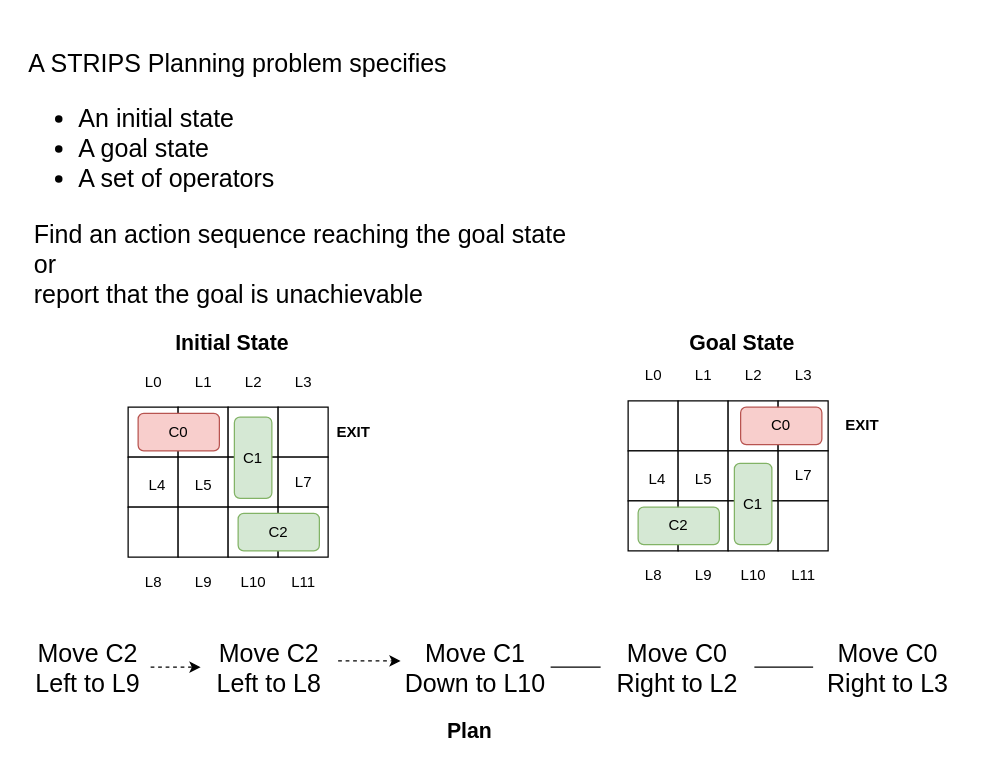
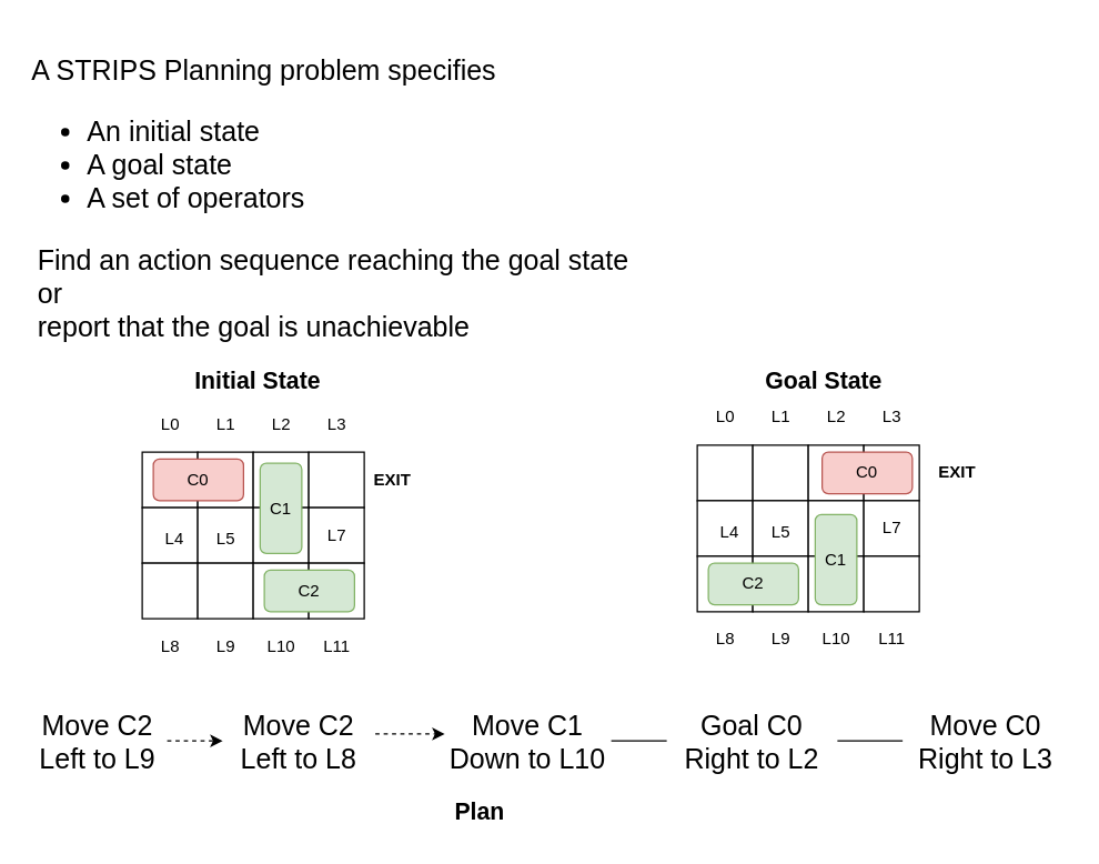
  <mxCell id="0" />
  <mxCell id="1" parent="0" />
  <mxCell id="2" value="" style="group" vertex="1" connectable="0" parent="1"><mxGeometry x="20" y="20" width="730" height="200" as="geometry" /></mxCell>
  <mxCell id="3" value="&lt;div style=&quot;font-size: 20px&quot;&gt;A STRIPS Planning problem specifies &lt;br style=&quot;font-size: 20px&quot;&gt;&lt;/div&gt;&lt;div style=&quot;font-size: 20px&quot;&gt;&lt;ul style=&quot;font-size: 20px&quot;&gt;&lt;li style=&quot;font-size: 20px&quot;&gt;&lt;div style=&quot;font-size: 20px&quot; align=&quot;left&quot;&gt;An initial state&lt;/div&gt;&lt;/li&gt;&lt;li style=&quot;font-size: 20px&quot;&gt;&lt;div style=&quot;font-size: 20px&quot; align=&quot;left&quot;&gt;A goal state&lt;/div&gt;&lt;/li&gt;&lt;li style=&quot;font-size: 20px&quot;&gt;&lt;div align=&quot;left&quot;&gt;A set of operators&lt;/div&gt;&lt;/li&gt;&lt;/ul&gt;&lt;/div&gt;" style="text;html=1;strokeColor=none;fillColor=none;align=center;verticalAlign=middle;whiteSpace=wrap;rounded=0;fontSize=20;" vertex="1" parent="2"><mxGeometry width="340" height="170" as="geometry" /></mxCell>
  <mxCell id="4" value="&lt;div&gt;Find an action sequence reaching the goal state &lt;br&gt;&lt;/div&gt;&lt;div&gt;or &lt;br&gt;&lt;/div&gt;&lt;div&gt;report that the goal is unachievable&lt;/div&gt;" style="text;html=1;strokeColor=none;fillColor=none;align=left;verticalAlign=middle;whiteSpace=wrap;rounded=0;fontSize=20;" vertex="1" parent="2"><mxGeometry x="5" y="180" width="725" height="20" as="geometry" /></mxCell>
  <mxCell id="5" value="" style="group" vertex="1" connectable="0" parent="1"><mxGeometry x="102" y="260" width="607" height="215" as="geometry" /></mxCell>
  <mxCell id="6" value="" style="group" vertex="1" connectable="0" parent="5"><mxGeometry width="200" height="215" as="geometry" /></mxCell>
  <mxCell id="7" value="" style="group" vertex="1" connectable="0" parent="6"><mxGeometry y="35" width="200" height="180" as="geometry" /></mxCell>
  <mxCell id="8" value="" style="whiteSpace=wrap;html=1;aspect=fixed;" vertex="1" parent="7"><mxGeometry y="30" width="40" height="40" as="geometry" /></mxCell>
  <mxCell id="9" value="" style="whiteSpace=wrap;html=1;aspect=fixed;" vertex="1" parent="7"><mxGeometry x="40" y="30" width="40" height="40" as="geometry" /></mxCell>
  <mxCell id="10" value="" style="whiteSpace=wrap;html=1;aspect=fixed;" vertex="1" parent="7"><mxGeometry x="80" y="30" width="40" height="40" as="geometry" /></mxCell>
  <mxCell id="11" value="" style="whiteSpace=wrap;html=1;aspect=fixed;" vertex="1" parent="7"><mxGeometry x="120" y="30" width="40" height="40" as="geometry" /></mxCell>
  <mxCell id="12" value="" style="whiteSpace=wrap;html=1;aspect=fixed;" vertex="1" parent="7"><mxGeometry y="70" width="40" height="40" as="geometry" /></mxCell>
  <mxCell id="13" value="" style="whiteSpace=wrap;html=1;aspect=fixed;" vertex="1" parent="7"><mxGeometry x="40" y="70" width="40" height="40" as="geometry" /></mxCell>
  <mxCell id="14" value="" style="whiteSpace=wrap;html=1;aspect=fixed;" vertex="1" parent="7"><mxGeometry x="80" y="70" width="40" height="40" as="geometry" /></mxCell>
  <mxCell id="15" value="" style="whiteSpace=wrap;html=1;aspect=fixed;" vertex="1" parent="7"><mxGeometry x="120" y="70" width="40" height="40" as="geometry" /></mxCell>
  <mxCell id="16" value="" style="whiteSpace=wrap;html=1;aspect=fixed;" vertex="1" parent="7"><mxGeometry y="110" width="40" height="40" as="geometry" /></mxCell>
  <mxCell id="17" value="" style="whiteSpace=wrap;html=1;aspect=fixed;" vertex="1" parent="7"><mxGeometry x="40" y="110" width="40" height="40" as="geometry" /></mxCell>
  <mxCell id="18" value="" style="whiteSpace=wrap;html=1;aspect=fixed;" vertex="1" parent="7"><mxGeometry x="80" y="110" width="40" height="40" as="geometry" /></mxCell>
  <mxCell id="19" value="" style="whiteSpace=wrap;html=1;aspect=fixed;" vertex="1" parent="7"><mxGeometry x="120" y="110" width="40" height="40" as="geometry" /></mxCell>
  <mxCell id="20" value="C0" style="rounded=1;whiteSpace=wrap;html=1;fillColor=#f8cecc;strokeColor=#b85450;" vertex="1" parent="7"><mxGeometry x="8" y="35" width="65" height="30" as="geometry" /></mxCell>
  <mxCell id="21" value="C1" style="rounded=1;whiteSpace=wrap;html=1;fillColor=#d5e8d4;strokeColor=#82b366;" vertex="1" parent="7"><mxGeometry x="85" y="38" width="30" height="65" as="geometry" /></mxCell>
  <mxCell id="22" value="EXIT" style="text;html=1;align=center;verticalAlign=middle;resizable=0;points=[];autosize=1;fontStyle=1" vertex="1" parent="7"><mxGeometry x="160" y="40" width="40" height="20" as="geometry" /></mxCell>
  <mxCell id="23" value="C2" style="rounded=1;whiteSpace=wrap;html=1;fillColor=#d5e8d4;strokeColor=#82b366;" vertex="1" parent="7"><mxGeometry x="88" y="115" width="65" height="30" as="geometry" /></mxCell>
  <mxCell id="24" value="L0" style="text;html=1;align=center;verticalAlign=middle;resizable=0;points=[];autosize=1;" vertex="1" parent="7"><mxGeometry x="5" width="30" height="20" as="geometry" /></mxCell>
  <mxCell id="25" value="L1" style="text;html=1;align=center;verticalAlign=middle;resizable=0;points=[];autosize=1;" vertex="1" parent="7"><mxGeometry x="45" width="30" height="20" as="geometry" /></mxCell>
  <mxCell id="26" value="L2" style="text;html=1;align=center;verticalAlign=middle;resizable=0;points=[];autosize=1;" vertex="1" parent="7"><mxGeometry x="85" width="30" height="20" as="geometry" /></mxCell>
  <mxCell id="27" value="L3" style="text;html=1;align=center;verticalAlign=middle;resizable=0;points=[];autosize=1;" vertex="1" parent="7"><mxGeometry x="125" width="30" height="20" as="geometry" /></mxCell>
  <mxCell id="28" value="L4" style="text;html=1;align=center;verticalAlign=middle;resizable=0;points=[];autosize=1;" vertex="1" parent="7"><mxGeometry x="8" y="83" width="30" height="20" as="geometry" /></mxCell>
  <mxCell id="29" value="L7" style="text;html=1;align=center;verticalAlign=middle;resizable=0;points=[];autosize=1;" vertex="1" parent="7"><mxGeometry x="125" y="80" width="30" height="20" as="geometry" /></mxCell>
  <mxCell id="30" value="L8" style="text;html=1;align=center;verticalAlign=middle;resizable=0;points=[];autosize=1;" vertex="1" parent="7"><mxGeometry x="5" y="160" width="30" height="20" as="geometry" /></mxCell>
  <mxCell id="31" value="L9" style="text;html=1;align=center;verticalAlign=middle;resizable=0;points=[];autosize=1;" vertex="1" parent="7"><mxGeometry x="45" y="160" width="30" height="20" as="geometry" /></mxCell>
  <mxCell id="32" value="L10" style="text;html=1;align=center;verticalAlign=middle;resizable=0;points=[];autosize=1;" vertex="1" parent="7"><mxGeometry x="80" y="160" width="40" height="20" as="geometry" /></mxCell>
  <mxCell id="33" value="L11" style="text;html=1;align=center;verticalAlign=middle;resizable=0;points=[];autosize=1;" vertex="1" parent="7"><mxGeometry x="120" y="160" width="40" height="20" as="geometry" /></mxCell>
  <mxCell id="34" value="L5" style="text;html=1;align=center;verticalAlign=middle;resizable=0;points=[];autosize=1;" vertex="1" parent="7"><mxGeometry x="45" y="83" width="30" height="20" as="geometry" /></mxCell>
  <mxCell id="35" value="Initial State" style="text;html=1;align=center;verticalAlign=middle;resizable=0;points=[];autosize=1;fontStyle=1;fontSize=17;" vertex="1" parent="6"><mxGeometry x="28" width="110" height="30" as="geometry" /></mxCell>
  <mxCell id="36" value="" style="group" vertex="1" connectable="0" parent="5"><mxGeometry x="400" width="207" height="210" as="geometry" /></mxCell>
  <mxCell id="37" value="" style="group" vertex="1" connectable="0" parent="36"><mxGeometry y="30" width="207" height="180" as="geometry" /></mxCell>
  <mxCell id="38" value="" style="whiteSpace=wrap;html=1;aspect=fixed;" vertex="1" parent="37"><mxGeometry y="30" width="40" height="40" as="geometry" /></mxCell>
  <mxCell id="39" value="" style="whiteSpace=wrap;html=1;aspect=fixed;" vertex="1" parent="37"><mxGeometry x="40" y="30" width="40" height="40" as="geometry" /></mxCell>
  <mxCell id="40" value="" style="whiteSpace=wrap;html=1;aspect=fixed;" vertex="1" parent="37"><mxGeometry x="80" y="30" width="40" height="40" as="geometry" /></mxCell>
  <mxCell id="41" value="" style="whiteSpace=wrap;html=1;aspect=fixed;" vertex="1" parent="37"><mxGeometry x="120" y="30" width="40" height="40" as="geometry" /></mxCell>
  <mxCell id="42" value="" style="whiteSpace=wrap;html=1;aspect=fixed;" vertex="1" parent="37"><mxGeometry y="70" width="40" height="40" as="geometry" /></mxCell>
  <mxCell id="43" value="" style="whiteSpace=wrap;html=1;aspect=fixed;" vertex="1" parent="37"><mxGeometry x="40" y="70" width="40" height="40" as="geometry" /></mxCell>
  <mxCell id="44" value="" style="whiteSpace=wrap;html=1;aspect=fixed;" vertex="1" parent="37"><mxGeometry x="80" y="70" width="40" height="40" as="geometry" /></mxCell>
  <mxCell id="45" value="" style="whiteSpace=wrap;html=1;aspect=fixed;" vertex="1" parent="37"><mxGeometry x="120" y="70" width="40" height="40" as="geometry" /></mxCell>
  <mxCell id="46" value="" style="whiteSpace=wrap;html=1;aspect=fixed;" vertex="1" parent="37"><mxGeometry y="110" width="40" height="40" as="geometry" /></mxCell>
  <mxCell id="47" value="" style="whiteSpace=wrap;html=1;aspect=fixed;" vertex="1" parent="37"><mxGeometry x="40" y="110" width="40" height="40" as="geometry" /></mxCell>
  <mxCell id="48" value="" style="whiteSpace=wrap;html=1;aspect=fixed;" vertex="1" parent="37"><mxGeometry x="80" y="110" width="40" height="40" as="geometry" /></mxCell>
  <mxCell id="49" value="" style="whiteSpace=wrap;html=1;aspect=fixed;" vertex="1" parent="37"><mxGeometry x="120" y="110" width="40" height="40" as="geometry" /></mxCell>
  <mxCell id="50" value="C0" style="rounded=1;whiteSpace=wrap;html=1;fillColor=#f8cecc;strokeColor=#b85450;" vertex="1" parent="37"><mxGeometry x="90" y="35" width="65" height="30" as="geometry" /></mxCell>
  <mxCell id="51" value="C1" style="rounded=1;whiteSpace=wrap;html=1;fillColor=#d5e8d4;strokeColor=#82b366;" vertex="1" parent="37"><mxGeometry x="85" y="80" width="30" height="65" as="geometry" /></mxCell>
  <mxCell id="52" value="EXIT" style="text;html=1;align=center;verticalAlign=middle;resizable=0;points=[];autosize=1;fontStyle=1" vertex="1" parent="37"><mxGeometry x="167" y="40" width="40" height="20" as="geometry" /></mxCell>
  <mxCell id="53" value="C2" style="rounded=1;whiteSpace=wrap;html=1;fillColor=#d5e8d4;strokeColor=#82b366;" vertex="1" parent="37"><mxGeometry x="8" y="115" width="65" height="30" as="geometry" /></mxCell>
  <mxCell id="54" value="L0" style="text;html=1;align=center;verticalAlign=middle;resizable=0;points=[];autosize=1;" vertex="1" parent="37"><mxGeometry x="5" width="30" height="20" as="geometry" /></mxCell>
  <mxCell id="55" value="L1" style="text;html=1;align=center;verticalAlign=middle;resizable=0;points=[];autosize=1;" vertex="1" parent="37"><mxGeometry x="45" width="30" height="20" as="geometry" /></mxCell>
  <mxCell id="56" value="L2" style="text;html=1;align=center;verticalAlign=middle;resizable=0;points=[];autosize=1;" vertex="1" parent="37"><mxGeometry x="85" width="30" height="20" as="geometry" /></mxCell>
  <mxCell id="57" value="L3" style="text;html=1;align=center;verticalAlign=middle;resizable=0;points=[];autosize=1;" vertex="1" parent="37"><mxGeometry x="125" width="30" height="20" as="geometry" /></mxCell>
  <mxCell id="58" value="L4" style="text;html=1;align=center;verticalAlign=middle;resizable=0;points=[];autosize=1;" vertex="1" parent="37"><mxGeometry x="8" y="83" width="30" height="20" as="geometry" /></mxCell>
  <mxCell id="59" value="L7" style="text;html=1;align=center;verticalAlign=middle;resizable=0;points=[];autosize=1;" vertex="1" parent="37"><mxGeometry x="125" y="80" width="30" height="20" as="geometry" /></mxCell>
  <mxCell id="60" value="L8" style="text;html=1;align=center;verticalAlign=middle;resizable=0;points=[];autosize=1;" vertex="1" parent="37"><mxGeometry x="5" y="160" width="30" height="20" as="geometry" /></mxCell>
  <mxCell id="61" value="L9" style="text;html=1;align=center;verticalAlign=middle;resizable=0;points=[];autosize=1;" vertex="1" parent="37"><mxGeometry x="45" y="160" width="30" height="20" as="geometry" /></mxCell>
  <mxCell id="62" value="L10" style="text;html=1;align=center;verticalAlign=middle;resizable=0;points=[];autosize=1;" vertex="1" parent="37"><mxGeometry x="80" y="160" width="40" height="20" as="geometry" /></mxCell>
  <mxCell id="63" value="L11" style="text;html=1;align=center;verticalAlign=middle;resizable=0;points=[];autosize=1;" vertex="1" parent="37"><mxGeometry x="120" y="160" width="40" height="20" as="geometry" /></mxCell>
  <mxCell id="64" value="L5" style="text;html=1;align=center;verticalAlign=middle;resizable=0;points=[];autosize=1;" vertex="1" parent="37"><mxGeometry x="45" y="83" width="30" height="20" as="geometry" /></mxCell>
  <mxCell id="65" value="Goal State" style="text;html=1;align=center;verticalAlign=middle;resizable=0;points=[];autosize=1;fontStyle=1;fontSize=17;" vertex="1" parent="36"><mxGeometry x="41" width="100" height="30" as="geometry" /></mxCell>
- <mxCell id="66" value="Plan" style="text;html=1;align=center;verticalAlign=middle;resizable=0;points=[];autosize=1;fontStyle=1;fontSize=17;" vertex="1" parent="1"><mxGeometry x="350" y="570" width="50" height="30" as="geometry" /></mxCell>
+ <mxCell id="66" value="Plan" style="text;html=1;align=center;verticalAlign=middle;resizable=0;points=[];autosize=1;fontStyle=1;fontSize=17;" vertex="1" parent="1"><mxGeometry x="320" y="570" width="50" height="30" as="geometry" /></mxCell>
  <mxCell id="67" value="" style="group" vertex="1" connectable="0" parent="1"><mxGeometry x="20" y="523" width="750" height="20" as="geometry" /></mxCell>
  <mxCell id="68" value="Move C2 Left to L9" style="text;html=1;strokeColor=none;fillColor=none;align=center;verticalAlign=middle;whiteSpace=wrap;rounded=0;fontSize=20;" vertex="1" parent="67"><mxGeometry width="100" height="20" as="geometry" /></mxCell>
  <mxCell id="69" value="Move C2 Left to L8" style="text;html=1;strokeColor=none;fillColor=none;align=center;verticalAlign=middle;whiteSpace=wrap;rounded=0;fontSize=20;" vertex="1" parent="67"><mxGeometry x="140" width="110" height="20" as="geometry" /></mxCell>
  <mxCell id="70" style="edgeStyle=orthogonalEdgeStyle;rounded=0;orthogonalLoop=1;jettySize=auto;html=1;exitX=1;exitY=0.5;exitDx=0;exitDy=0;fontSize=20;dashed=1;" edge="1" parent="67" source="68" target="69"><mxGeometry relative="1" as="geometry" /></mxCell>
  <mxCell id="71" value="Move C1 Down to L10" style="text;html=1;strokeColor=none;fillColor=none;align=center;verticalAlign=middle;whiteSpace=wrap;rounded=0;fontSize=20;" vertex="1" parent="67"><mxGeometry x="300" width="120" height="20" as="geometry" /></mxCell>
  <mxCell id="72" style="edgeStyle=orthogonalEdgeStyle;rounded=0;orthogonalLoop=1;jettySize=auto;html=1;exitX=1;exitY=0.25;exitDx=0;exitDy=0;entryX=0;entryY=0.25;entryDx=0;entryDy=0;fontSize=20;dashed=1;" edge="1" parent="67" source="69" target="71"><mxGeometry relative="1" as="geometry" /></mxCell>
- <mxCell id="73" value="Move C0 Right to L2" style="text;html=1;strokeColor=none;fillColor=none;align=center;verticalAlign=middle;whiteSpace=wrap;rounded=0;fontSize=20;" vertex="1" parent="67"><mxGeometry x="460" width="123" height="20" as="geometry" /></mxCell>
+ <mxCell id="73" value="Goal C0 Right to L2" style="text;html=1;strokeColor=none;fillColor=none;align=center;verticalAlign=middle;whiteSpace=wrap;rounded=0;fontSize=20;" vertex="1" parent="67"><mxGeometry x="460" width="123" height="20" as="geometry" /></mxCell>
  <mxCell id="74" style="edgeStyle=none;rounded=0;orthogonalLoop=1;jettySize=auto;html=1;fontSize=20;endArrow=none;" edge="1" parent="67" source="71" target="73"><mxGeometry relative="1" as="geometry" /></mxCell>
  <mxCell id="75" value="Move C0 Right to L3" style="text;html=1;strokeColor=none;fillColor=none;align=center;verticalAlign=middle;whiteSpace=wrap;rounded=0;fontSize=20;" vertex="1" parent="67"><mxGeometry x="630" width="120" height="20" as="geometry" /></mxCell>
  <mxCell id="76" style="edgeStyle=none;rounded=0;orthogonalLoop=1;jettySize=auto;html=1;fontSize=20;endArrow=none;" edge="1" parent="67" source="73" target="75"><mxGeometry relative="1" as="geometry" /></mxCell>
